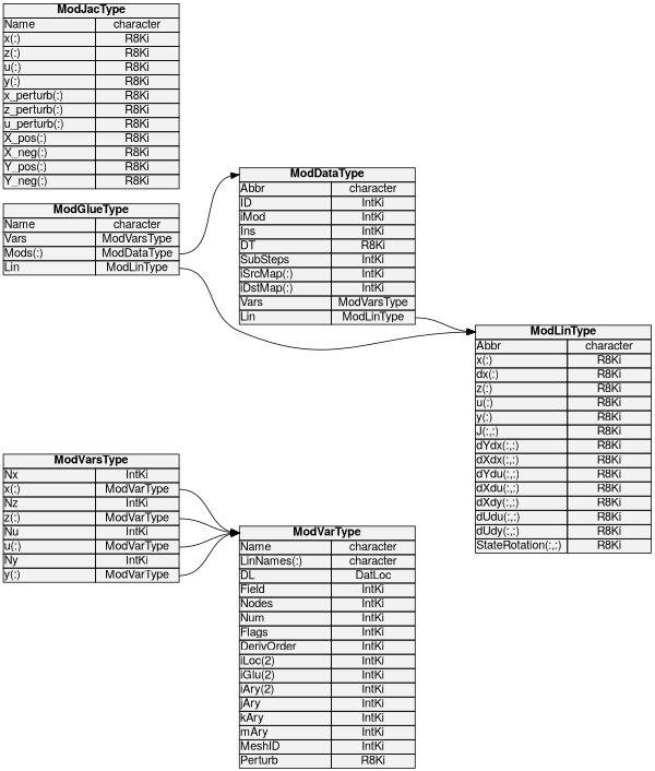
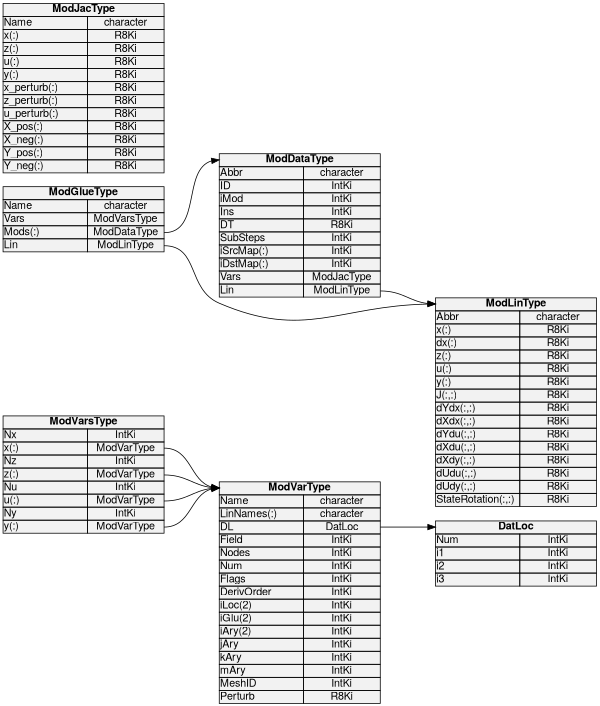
  digraph {
    fontname="Helvetica,Arial,sans-serif"
    rankdir=LR
    ranksep=1
    node [fillcolor=gray95 fontname="Helvetica,Arial,sans-serif" shape=plain style=filled]
    edge [fontname="Helvetica,Arial,sans-serif" headport="header:w" tailport="Lin:e"]
+   n1 [label=<<table border="0" cellborder="1" cellspacing="0" cellpadding="0">         <tr><td colspan="2" port="header"> <b>DatLoc</b> </td></tr>         <tr><td align="left" width="110">Num</td><td width="100">IntKi</td></tr>         <tr><td align="left">i1</td><td>IntKi</td></tr>         <tr><td align="left">i2</td><td>IntKi</td></tr>         <tr><td align="left">i3</td><td>IntKi</td></tr>         </table>>]
    n2 [label=<<table border="0" cellborder="1" cellspacing="0" cellpadding="0">         <tr><td colspan="2" port="header"> <b>ModVarType</b> </td></tr>         <tr><td align="left" width="110">Name</td><td width="100">character</td></tr>         <tr><td align="left">LinNames(:)</td><td>character</td></tr>         <tr><td align="left">DL</td><td port="DatLoc">DatLoc</td></tr>         <tr><td align="left">Field</td><td>IntKi</td></tr>         <tr><td align="left">Nodes</td><td>IntKi</td></tr>         <tr><td align="left">Num</td><td>IntKi</td></tr>         <tr><td align="left">Flags</td><td>IntKi</td></tr>         <tr><td align="left">DerivOrder</td><td>IntKi</td></tr>         <tr><td align="left">iLoc(2)</td><td>IntKi</td></tr>         <tr><td align="left">iGlu(2)</td><td>IntKi</td></tr>         <tr><td align="left">iAry(2)</td><td>IntKi</td></tr>         <tr><td align="left">jAry</td><td>IntKi</td></tr>         <tr><td align="left">kAry</td><td>IntKi</td></tr>         <tr><td align="left">mAry</td><td>IntKi</td></tr>         <tr><td align="left">MeshID</td><td>IntKi</td></tr>         <tr><td align="left">Perturb</td><td>R8Ki</td></tr>         </table>>]
    n3 [label=<<table border="0" cellborder="1" cellspacing="0" cellpadding="0">         <tr><td colspan="2" port="header"> <b>ModVarsType</b> </td></tr>         <tr><td align="left" width="110">Nx</td><td width="100">IntKi</td></tr>         <tr><td align="left">x(:)</td><td port="x">ModVarType</td></tr>         <tr><td align="left">Nz</td><td>IntKi</td></tr>         <tr><td align="left">z(:)</td><td port="z">ModVarType</td></tr>         <tr><td align="left">Nu</td><td>IntKi</td></tr>         <tr><td align="left">u(:)</td><td port="u">ModVarType</td></tr>         <tr><td align="left">Ny</td><td>IntKi</td></tr>         <tr><td align="left">y(:)</td><td port="y">ModVarType</td></tr>         </table>>]
    n4 [label=<<table border="0" cellborder="1" cellspacing="0" cellpadding="0">         <tr><td colspan="2" port="header"> <b>ModLinType</b> </td></tr>         <tr><td align="left" width="110">Abbr</td><td width="100">character</td></tr>         <tr><td align="left">x(:)</td><td>R8Ki</td></tr>         <tr><td align="left">dx(:)</td><td>R8Ki</td></tr>         <tr><td align="left">z(:)</td><td>R8Ki</td></tr>         <tr><td align="left">u(:)</td><td>R8Ki</td></tr>         <tr><td align="left">y(:)</td><td>R8Ki</td></tr>         <tr><td align="left">J(:,:)</td><td>R8Ki</td></tr>         <tr><td align="left">dYdx(:,:)</td><td>R8Ki</td></tr>         <tr><td align="left">dXdx(:,:)</td><td>R8Ki</td></tr>         <tr><td align="left">dYdu(:,:)</td><td>R8Ki</td></tr>         <tr><td align="left">dXdu(:,:)</td><td>R8Ki</td></tr>         <tr><td align="left">dXdy(:,:)</td><td>R8Ki</td></tr>         <tr><td align="left">dUdu(:,:)</td><td>R8Ki</td></tr>         <tr><td align="left">dUdy(:,:)</td><td>R8Ki</td></tr>         <tr><td align="left">StateRotation(:,:)</td><td>R8Ki</td></tr>         </table>>]
-   n5 [label=<<table border="0" cellborder="1" cellspacing="0" cellpadding="0">         <tr><td colspan="2" port="header"> <b>ModDataType</b> </td></tr>         <tr><td align="left" width="110">Abbr</td><td width="100">character</td></tr>         <tr><td align="left">ID</td><td>IntKi</td></tr>         <tr><td align="left">iMod</td><td>IntKi</td></tr>         <tr><td align="left">Ins</td><td>IntKi</td></tr>         <tr><td align="left">DT</td><td>R8Ki</td></tr>         <tr><td align="left">SubSteps</td><td>IntKi</td></tr>         <tr><td align="left">iSrcMap(:)</td><td>IntKi</td></tr>         <tr><td align="left">iDstMap(:)</td><td>IntKi</td></tr>         <tr><td align="left">Vars</td><td port="Vars">ModVarsType</td></tr>         <tr><td align="left">Lin</td><td port="Lin">ModLinType</td></tr>         </table>>]
+   n5 [label=<<table border="0" cellborder="1" cellspacing="0" cellpadding="0">         <tr><td colspan="2" port="header"> <b>ModDataType</b> </td></tr>         <tr><td align="left" width="110">Abbr</td><td width="100">character</td></tr>         <tr><td align="left">ID</td><td>IntKi</td></tr>         <tr><td align="left">iMod</td><td>IntKi</td></tr>         <tr><td align="left">Ins</td><td>IntKi</td></tr>         <tr><td align="left">DT</td><td>R8Ki</td></tr>         <tr><td align="left">SubSteps</td><td>IntKi</td></tr>         <tr><td align="left">iSrcMap(:)</td><td>IntKi</td></tr>         <tr><td align="left">iDstMap(:)</td><td>IntKi</td></tr>         <tr><td align="left">Vars</td><td port="Vars">ModJacType</td></tr>         <tr><td align="left">Lin</td><td port="Lin">ModLinType</td></tr>         </table>>]
    n6 [label=<<table border="0" cellborder="1" cellspacing="0" cellpadding="0">         <tr><td colspan="2" port="header"> <b>ModGlueType</b> </td></tr>         <tr><td align="left" width="110">Name</td><td width="100">character</td></tr>         <tr><td align="left">Vars</td><td port="Vars">ModVarsType</td></tr>         <tr><td align="left">Mods(:)</td><td port="Mods">ModDataType</td></tr>         <tr><td align="left">Lin</td><td port="Lin">ModLinType</td></tr>         </table>>]
    n7 [label=<<table border="0" cellborder="1" cellspacing="0" cellpadding="0">         <tr><td colspan="2" port="header"> <b>ModJacType</b> </td></tr>         <tr><td align="left" width="110">Name</td><td width="100">character</td></tr>         <tr><td align="left">x(:)</td><td>R8Ki</td></tr>         <tr><td align="left">z(:)</td><td>R8Ki</td></tr>         <tr><td align="left">u(:)</td><td>R8Ki</td></tr>         <tr><td align="left">y(:)</td><td>R8Ki</td></tr>         <tr><td align="left">x_perturb(:)</td><td>R8Ki</td></tr>         <tr><td align="left">z_perturb(:)</td><td>R8Ki</td></tr>         <tr><td align="left">u_perturb(:)</td><td>R8Ki</td></tr>         <tr><td align="left">X_pos(:)</td><td>R8Ki</td></tr>         <tr><td align="left">X_neg(:)</td><td>R8Ki</td></tr>         <tr><td align="left">Y_pos(:)</td><td>R8Ki</td></tr>         <tr><td align="left">Y_neg(:)</td><td>R8Ki</td></tr>         </table>>]
+   n2 -> n1 [tailport="DatLoc:e"]
    n3 -> n2 [tailport="x:e"]
    n3 -> n2 [tailport="z:e"]
    n3 -> n2 [tailport="u:e"]
    n3 -> n2 [tailport="y:e"]
    n5 -> n4
    n6 -> n4
    n6 -> n5 [tailport="Mods:e"]
  }
